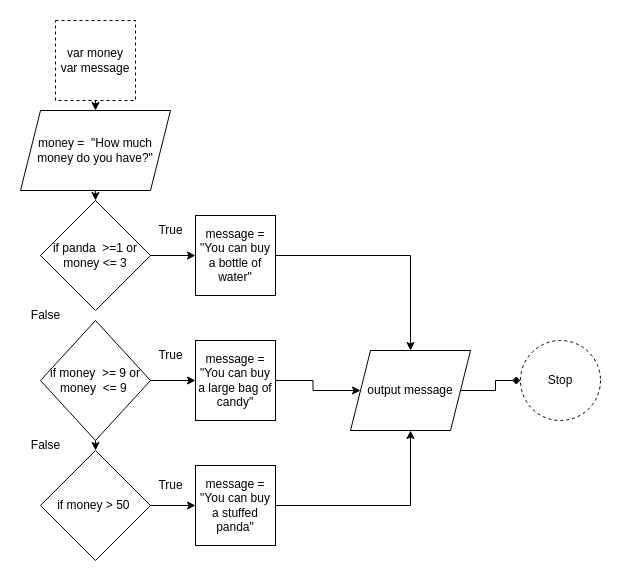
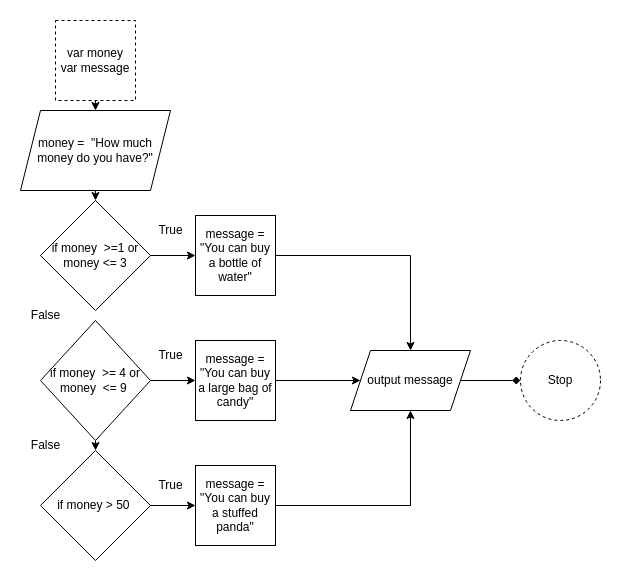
  <mxCell id="0" />
  <mxCell id="1" parent="0" />
  <mxCell id="2" style="edgeStyle=orthogonalEdgeStyle;rounded=0;orthogonalLoop=1;jettySize=auto;html=1;exitX=0.5;exitY=1;exitDx=0;exitDy=0;entryX=0.5;entryY=0;entryDx=0;entryDy=0;" edge="1" parent="1" source="3" target="7"><mxGeometry relative="1" as="geometry" /></mxCell>
  <mxCell id="3" value="var money&lt;div&gt;var message&lt;/div&gt;" style="whiteSpace=wrap;html=1;aspect=fixed;fillColor=none;dashed=1;" vertex="1" parent="1"><mxGeometry x="55" y="20" width="80" height="80" as="geometry" /></mxCell>
  <mxCell id="4" style="edgeStyle=orthogonalEdgeStyle;rounded=0;orthogonalLoop=1;jettySize=auto;html=1;exitX=1;exitY=0.5;exitDx=0;exitDy=0;entryX=0;entryY=0.5;entryDx=0;entryDy=0;" edge="1" parent="1" source="5" target="14"><mxGeometry relative="1" as="geometry" /></mxCell>
- <mxCell id="5" value="if panda&amp;nbsp; &amp;gt;=1 or money &amp;lt;= 3" style="rhombus;whiteSpace=wrap;html=1;fillColor=none;" vertex="1" parent="1"><mxGeometry x="40" y="200" width="110" height="110" as="geometry" /></mxCell>
+ <mxCell id="5" value="if money&amp;nbsp; &amp;gt;=1 or money &amp;lt;= 3" style="rhombus;whiteSpace=wrap;html=1;fillColor=none;" vertex="1" parent="1"><mxGeometry x="40" y="200" width="110" height="110" as="geometry" /></mxCell>
  <mxCell id="6" style="edgeStyle=orthogonalEdgeStyle;rounded=0;orthogonalLoop=1;jettySize=auto;html=1;exitX=0.5;exitY=1;exitDx=0;exitDy=0;entryX=0.5;entryY=0;entryDx=0;entryDy=0;" edge="1" parent="1" source="7" target="5"><mxGeometry relative="1" as="geometry" /></mxCell>
  <mxCell id="7" value="money =&amp;nbsp; &quot;How much money do you have?&quot;" style="shape=parallelogram;perimeter=parallelogramPerimeter;whiteSpace=wrap;html=1;fixedSize=1;fillColor=none;" vertex="1" parent="1"><mxGeometry x="20" y="110" width="150" height="80" as="geometry" /></mxCell>
  <mxCell id="8" style="edgeStyle=orthogonalEdgeStyle;rounded=0;orthogonalLoop=1;jettySize=auto;html=1;exitX=1;exitY=0.5;exitDx=0;exitDy=0;entryX=0;entryY=0.5;entryDx=0;entryDy=0;" edge="1" parent="1" source="10" target="16"><mxGeometry relative="1" as="geometry" /></mxCell>
  <mxCell id="9" style="edgeStyle=orthogonalEdgeStyle;rounded=0;orthogonalLoop=1;jettySize=auto;html=1;exitX=0.5;exitY=1;exitDx=0;exitDy=0;entryX=0.5;entryY=0;entryDx=0;entryDy=0;" edge="1" parent="1" source="10" target="12"><mxGeometry relative="1" as="geometry" /></mxCell>
- <mxCell id="10" value="if money&amp;nbsp; &amp;gt;= 9 or money&amp;nbsp; &amp;lt;= 9&amp;nbsp;" style="rhombus;whiteSpace=wrap;html=1;fillColor=none;" vertex="1" parent="1"><mxGeometry x="40" y="320" width="110" height="120" as="geometry" /></mxCell>
+ <mxCell id="10" value="if money&amp;nbsp; &amp;gt;= 4 or money&amp;nbsp; &amp;lt;= 9&amp;nbsp;" style="rhombus;whiteSpace=wrap;html=1;fillColor=none;" vertex="1" parent="1"><mxGeometry x="40" y="320" width="110" height="120" as="geometry" /></mxCell>
  <mxCell id="11" style="edgeStyle=orthogonalEdgeStyle;rounded=0;orthogonalLoop=1;jettySize=auto;html=1;exitX=1;exitY=0.5;exitDx=0;exitDy=0;" edge="1" parent="1" source="12" target="18"><mxGeometry relative="1" as="geometry" /></mxCell>
  <mxCell id="12" value="if money &amp;gt; 50&amp;nbsp;" style="rhombus;whiteSpace=wrap;html=1;fillColor=none;" vertex="1" parent="1"><mxGeometry x="40" y="450" width="110" height="110" as="geometry" /></mxCell>
  <mxCell id="13" style="edgeStyle=orthogonalEdgeStyle;rounded=0;orthogonalLoop=1;jettySize=auto;html=1;exitX=1;exitY=0.5;exitDx=0;exitDy=0;entryX=0.5;entryY=0;entryDx=0;entryDy=0;" edge="1" parent="1" source="14" target="20"><mxGeometry relative="1" as="geometry" /></mxCell>
  <mxCell id="14" value="message = &quot;You can buy a bottle of water&quot;" style="whiteSpace=wrap;html=1;aspect=fixed;fillColor=none;" vertex="1" parent="1"><mxGeometry x="195" y="215" width="80" height="80" as="geometry" /></mxCell>
  <mxCell id="15" style="edgeStyle=orthogonalEdgeStyle;rounded=0;orthogonalLoop=1;jettySize=auto;html=1;exitX=1;exitY=0.5;exitDx=0;exitDy=0;" edge="1" parent="1" source="16" target="20"><mxGeometry relative="1" as="geometry" /></mxCell>
  <mxCell id="16" value="message = &quot;You can buy a large bag of candy&quot;" style="whiteSpace=wrap;html=1;aspect=fixed;fillColor=none;" vertex="1" parent="1"><mxGeometry x="195" y="340" width="80" height="80" as="geometry" /></mxCell>
  <mxCell id="17" style="edgeStyle=orthogonalEdgeStyle;rounded=0;orthogonalLoop=1;jettySize=auto;html=1;exitX=1;exitY=0.5;exitDx=0;exitDy=0;entryX=0.5;entryY=1;entryDx=0;entryDy=0;" edge="1" parent="1" source="18" target="20"><mxGeometry relative="1" as="geometry" /></mxCell>
  <mxCell id="18" value="message = &quot;You can buy a stuffed panda&quot;" style="whiteSpace=wrap;html=1;aspect=fixed;fillColor=none;" vertex="1" parent="1"><mxGeometry x="195" y="465" width="80" height="80" as="geometry" /></mxCell>
  <mxCell id="19" style="edgeStyle=orthogonalEdgeStyle;rounded=0;orthogonalLoop=1;jettySize=auto;html=1;exitX=1;exitY=0.5;exitDx=0;exitDy=0;entryX=0;entryY=0.5;entryDx=0;entryDy=0;endArrow=diamond;" edge="1" parent="1" source="20" target="21"><mxGeometry relative="1" as="geometry" /></mxCell>
- <mxCell id="20" value="output message" style="shape=parallelogram;perimeter=parallelogramPerimeter;whiteSpace=wrap;html=1;fixedSize=1;fillColor=none;" vertex="1" parent="1"><mxGeometry x="350" y="350" width="120" height="80" as="geometry" /></mxCell>
+ <mxCell id="20" value="output message" style="shape=parallelogram;perimeter=parallelogramPerimeter;whiteSpace=wrap;html=1;fixedSize=1;fillColor=none;" vertex="1" parent="1"><mxGeometry x="350" y="350" width="120" height="60" as="geometry" /></mxCell>
  <mxCell id="21" value="Stop" style="ellipse;whiteSpace=wrap;html=1;aspect=fixed;fillColor=none;dashed=1;" vertex="1" parent="1"><mxGeometry x="520" y="340" width="80" height="80" as="geometry" /></mxCell>
  <mxCell id="22" value="True" style="text;html=1;align=center;verticalAlign=middle;resizable=0;points=[];autosize=1;strokeColor=none;fillColor=none;" vertex="1" parent="1"><mxGeometry x="145" y="215" width="50" height="30" as="geometry" /></mxCell>
  <mxCell id="23" value="True" style="text;html=1;align=center;verticalAlign=middle;resizable=0;points=[];autosize=1;strokeColor=none;fillColor=none;" vertex="1" parent="1"><mxGeometry x="145" y="340" width="50" height="30" as="geometry" /></mxCell>
  <mxCell id="24" value="True" style="text;html=1;align=center;verticalAlign=middle;resizable=0;points=[];autosize=1;strokeColor=none;fillColor=none;" vertex="1" parent="1"><mxGeometry x="145" y="470" width="50" height="30" as="geometry" /></mxCell>
  <mxCell id="25" value="False" style="text;html=1;align=center;verticalAlign=middle;resizable=0;points=[];autosize=1;strokeColor=none;fillColor=none;" vertex="1" parent="1"><mxGeometry x="20" y="300" width="50" height="30" as="geometry" /></mxCell>
  <mxCell id="26" value="False" style="text;html=1;align=center;verticalAlign=middle;resizable=0;points=[];autosize=1;strokeColor=none;fillColor=none;" vertex="1" parent="1"><mxGeometry x="20" y="430" width="50" height="30" as="geometry" /></mxCell>
